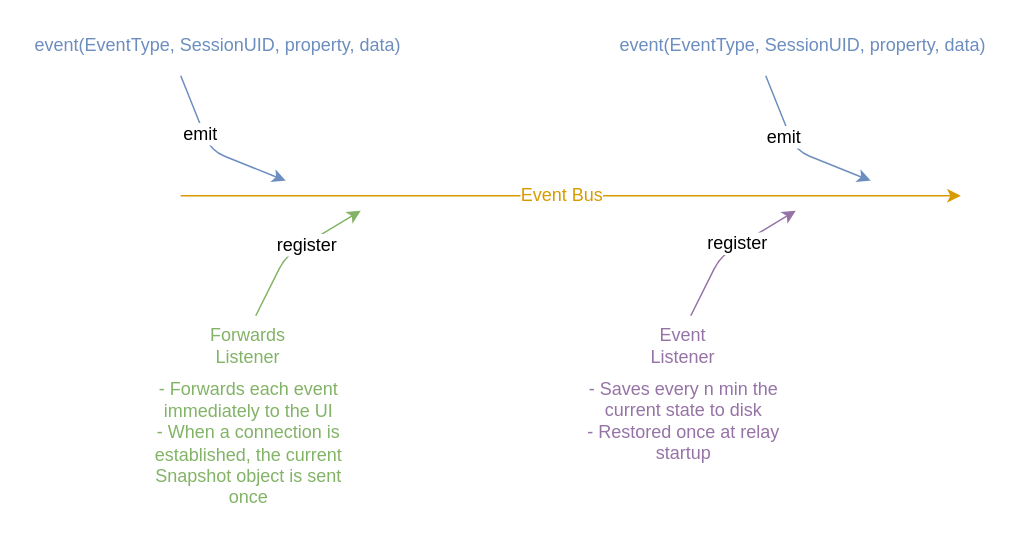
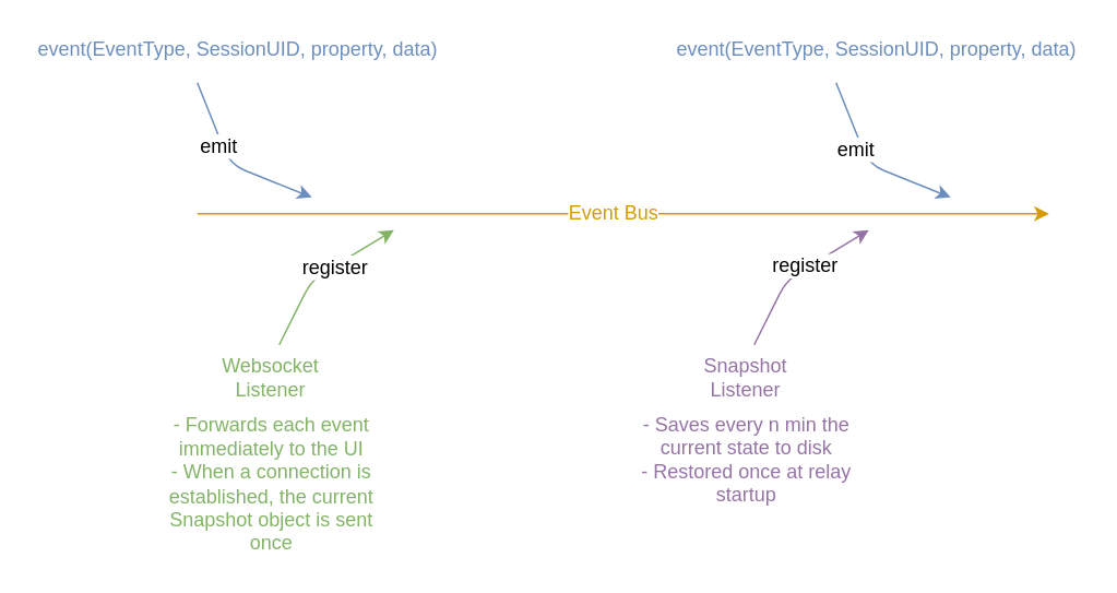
  <mxCell id="0" />
  <mxCell id="1" parent="0" />
  <mxCell id="2" value="" style="endArrow=classic;html=1;fillColor=#ffe6cc;strokeColor=#d79b00;" edge="1" parent="1"><mxGeometry width="50" height="50" relative="1" as="geometry"><mxPoint x="120" y="130" as="sourcePoint" /><mxPoint x="640" y="130" as="targetPoint" /></mxGeometry></mxCell>
  <mxCell id="3" value="&lt;font color=&quot;#d79b00&quot;&gt;Event Bus&lt;/font&gt;" style="text;html=1;align=center;verticalAlign=middle;resizable=0;points=[];;labelBackgroundColor=#ffffff;" vertex="1" connectable="0" parent="2"><mxGeometry x="-0.1" y="1" relative="1" as="geometry"><mxPoint x="19" as="offset" /></mxGeometry></mxCell>
  <mxCell id="4" value="" style="endArrow=classic;html=1;jumpStyle=arc;fillColor=#dae8fc;strokeColor=#6c8ebf;" edge="1" parent="1"><mxGeometry width="50" height="50" relative="1" as="geometry"><mxPoint x="120" y="50" as="sourcePoint" /><mxPoint x="190" y="120" as="targetPoint" /><Array as="points"><mxPoint x="140" y="100" /></Array></mxGeometry></mxCell>
  <mxCell id="5" value="emit" style="text;html=1;align=center;verticalAlign=middle;resizable=0;points=[];;labelBackgroundColor=#ffffff;" vertex="1" connectable="0" parent="4"><mxGeometry x="-0.262" y="-3" relative="1" as="geometry"><mxPoint as="offset" /></mxGeometry></mxCell>
  <mxCell id="6" value="&lt;font color=&quot;#6c8ebf&quot;&gt;event(EventType, SessionUID, property, data)&lt;/font&gt;" style="text;html=1;strokeColor=none;fillColor=none;align=center;verticalAlign=middle;whiteSpace=wrap;rounded=0;" vertex="1" parent="1"><mxGeometry x="20" y="20" width="250" height="20" as="geometry" /></mxCell>
  <mxCell id="7" value="" style="endArrow=classic;html=1;jumpStyle=arc;fillColor=#dae8fc;strokeColor=#6c8ebf;" edge="1" parent="1"><mxGeometry width="50" height="50" relative="1" as="geometry"><mxPoint x="510" y="50" as="sourcePoint" /><mxPoint x="580" y="120" as="targetPoint" /><Array as="points"><mxPoint x="530" y="100" /></Array></mxGeometry></mxCell>
  <mxCell id="8" value="emit" style="text;html=1;align=center;verticalAlign=middle;resizable=0;points=[];;labelBackgroundColor=#ffffff;" vertex="1" connectable="0" parent="7"><mxGeometry x="-0.228" y="-4" relative="1" as="geometry"><mxPoint as="offset" /></mxGeometry></mxCell>
  <mxCell id="9" value="&lt;font color=&quot;#6c8ebf&quot;&gt;event(EventType, SessionUID, property, data)&lt;/font&gt;" style="text;html=1;strokeColor=none;fillColor=none;align=center;verticalAlign=middle;whiteSpace=wrap;rounded=0;" vertex="1" parent="1"><mxGeometry x="410" y="20" width="250" height="20" as="geometry" /></mxCell>
  <mxCell id="10" value="" style="endArrow=classic;html=1;jumpStyle=arc;fillColor=#d5e8d4;strokeColor=#82B366;" edge="1" parent="1"><mxGeometry width="50" height="50" relative="1" as="geometry"><mxPoint x="170" y="210" as="sourcePoint" /><mxPoint x="240" y="140" as="targetPoint" /><Array as="points"><mxPoint x="190" y="170" /></Array></mxGeometry></mxCell>
  <mxCell id="11" value="register" style="text;html=1;align=center;verticalAlign=middle;resizable=0;points=[];;labelBackgroundColor=#ffffff;" vertex="1" connectable="0" parent="10"><mxGeometry x="0.171" y="-1" relative="1" as="geometry"><mxPoint as="offset" /></mxGeometry></mxCell>
- <mxCell id="12" value="&lt;font color=&quot;#82b366&quot;&gt;Forwards Listener&lt;/font&gt;" style="text;html=1;strokeColor=none;fillColor=none;align=center;verticalAlign=middle;whiteSpace=wrap;rounded=0;" vertex="1" parent="1"><mxGeometry x="120" y="220" width="90" height="20" as="geometry" /></mxCell>
+ <mxCell id="12" value="&lt;font color=&quot;#82b366&quot;&gt;Websocket Listener&lt;/font&gt;" style="text;html=1;strokeColor=none;fillColor=none;align=center;verticalAlign=middle;whiteSpace=wrap;rounded=0;" vertex="1" parent="1"><mxGeometry x="120" y="220" width="90" height="20" as="geometry" /></mxCell>
  <mxCell id="13" value="&lt;font color=&quot;#82b366&quot;&gt;-&amp;nbsp;Forwards each event immediately to the UI&lt;br&gt;-&amp;nbsp;When a connection is established, the current Snapshot object is sent once&lt;/font&gt;" style="text;html=1;strokeColor=none;fillColor=none;align=center;verticalAlign=middle;whiteSpace=wrap;rounded=0;" vertex="1" parent="1"><mxGeometry x="87.5" y="250" width="155" height="90" as="geometry" /></mxCell>
  <mxCell id="14" value="" style="endArrow=classic;html=1;jumpStyle=arc;fillColor=#e1d5e7;strokeColor=#9673a6;" edge="1" parent="1"><mxGeometry width="50" height="50" relative="1" as="geometry"><mxPoint x="460" y="210" as="sourcePoint" /><mxPoint x="530" y="140" as="targetPoint" /><Array as="points"><mxPoint x="480" y="170" /></Array></mxGeometry></mxCell>
  <mxCell id="15" value="register" style="text;html=1;align=center;verticalAlign=middle;resizable=0;points=[];;labelBackgroundColor=#ffffff;" vertex="1" connectable="0" parent="14"><mxGeometry x="0.115" y="2" relative="1" as="geometry"><mxPoint x="1" as="offset" /></mxGeometry></mxCell>
- <mxCell id="16" value="&lt;font color=&quot;#9673a6&quot;&gt;Event&lt;br&gt;Listener&lt;/font&gt;" style="text;html=1;strokeColor=none;fillColor=none;align=center;verticalAlign=middle;whiteSpace=wrap;rounded=0;" vertex="1" parent="1"><mxGeometry x="410" y="220" width="90" height="20" as="geometry" /></mxCell>
+ <mxCell id="16" value="&lt;font color=&quot;#9673a6&quot;&gt;Snapshot&lt;br&gt;Listener&lt;/font&gt;" style="text;html=1;strokeColor=none;fillColor=none;align=center;verticalAlign=middle;whiteSpace=wrap;rounded=0;" vertex="1" parent="1"><mxGeometry x="410" y="220" width="90" height="20" as="geometry" /></mxCell>
  <mxCell id="17" value="&lt;font color=&quot;#9673a6&quot;&gt;-&amp;nbsp;Saves every n min the current state to disk&lt;br&gt;-&amp;nbsp;Restored once at relay startup&lt;/font&gt;" style="text;html=1;strokeColor=none;fillColor=none;align=center;verticalAlign=middle;whiteSpace=wrap;rounded=0;" vertex="1" parent="1"><mxGeometry x="377.5" y="250" width="155" height="60" as="geometry" /></mxCell>
